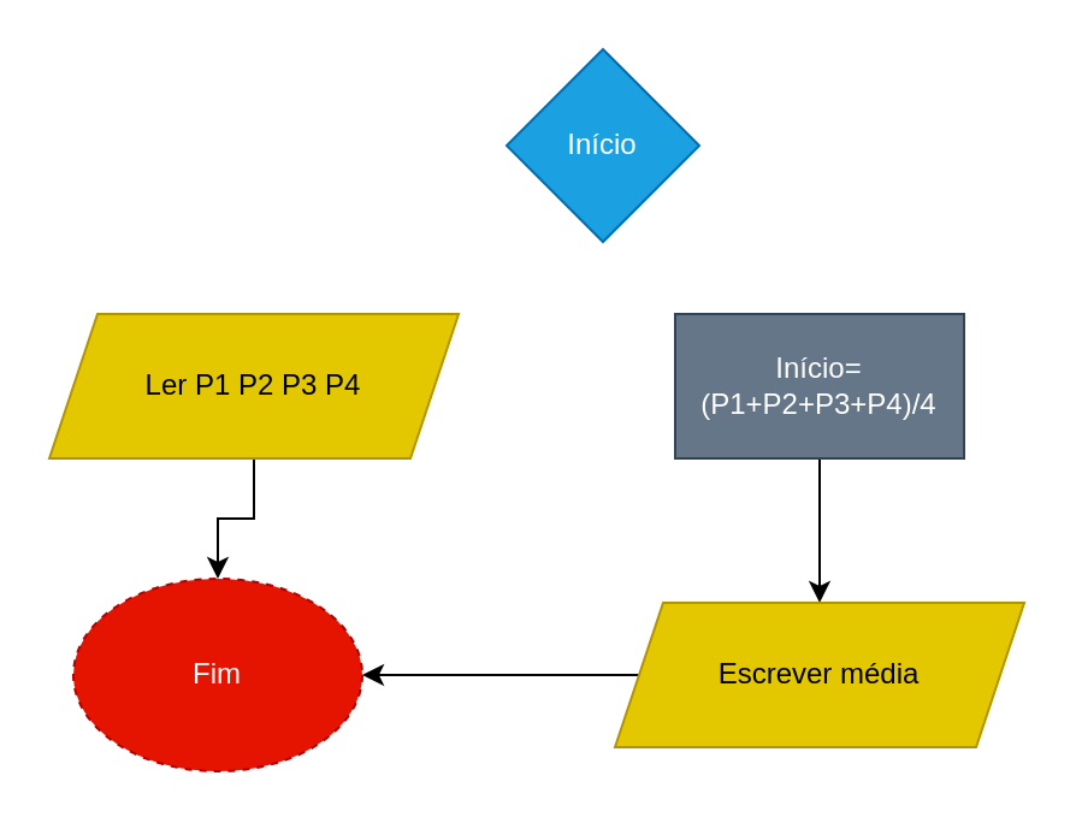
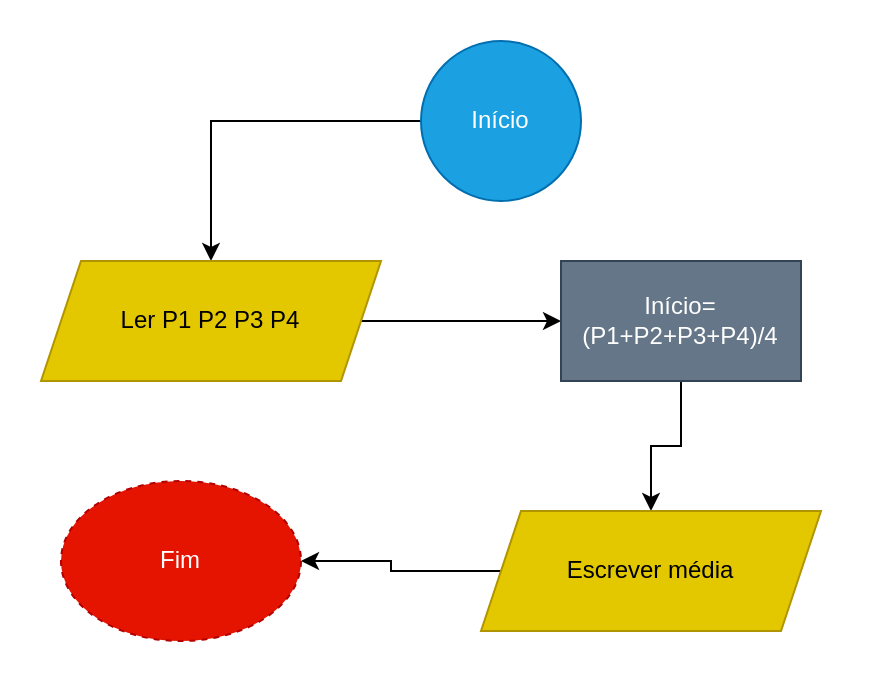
  <mxCell id="0" />
  <mxCell id="1" parent="0" />
- <mxCell id="3" value="Início" style="rhombus;whiteSpace=wrap;html=1;aspect=fixed;fillColor=#1ba1e2;fontColor=#ffffff;strokeColor=#006EAF;" vertex="1" parent="1"><mxGeometry x="210" y="20" width="80" height="80" as="geometry" /></mxCell>
- <mxCell id="4" value="" style="edgeStyle=orthogonalEdgeStyle;rounded=0;orthogonalLoop=1;jettySize=auto;html=1;" edge="1" parent="1" source="5" target="10"><mxGeometry relative="1" as="geometry" /></mxCell>
+ <mxCell id="2" value="" style="edgeStyle=orthogonalEdgeStyle;rounded=0;orthogonalLoop=1;jettySize=auto;html=1;" edge="1" parent="1" source="3" target="5"><mxGeometry relative="1" as="geometry" /></mxCell>
+ <mxCell id="3" value="Início" style="ellipse;whiteSpace=wrap;html=1;aspect=fixed;fillColor=#1ba1e2;fontColor=#ffffff;strokeColor=#006EAF;" vertex="1" parent="1"><mxGeometry x="210" y="20" width="80" height="80" as="geometry" /></mxCell>
+ <mxCell id="4" value="" style="edgeStyle=orthogonalEdgeStyle;rounded=0;orthogonalLoop=1;jettySize=auto;html=1;" edge="1" parent="1" source="5" target="7"><mxGeometry relative="1" as="geometry" /></mxCell>
  <mxCell id="5" value="Ler P1 P2 P3 P4" style="shape=parallelogram;perimeter=parallelogramPerimeter;whiteSpace=wrap;html=1;fixedSize=1;fillColor=#e3c800;fontColor=#000000;strokeColor=#B09500;" vertex="1" parent="1"><mxGeometry x="20" y="130" width="170" height="60" as="geometry" /></mxCell>
  <mxCell id="6" value="" style="edgeStyle=orthogonalEdgeStyle;rounded=0;orthogonalLoop=1;jettySize=auto;html=1;" edge="1" parent="1" source="7" target="9"><mxGeometry relative="1" as="geometry" /></mxCell>
  <mxCell id="7" value="Início= (P1+P2+P3+P4)/4" style="rounded=0;whiteSpace=wrap;html=1;fillColor=#647687;fontColor=#ffffff;strokeColor=#314354;" vertex="1" parent="1"><mxGeometry x="280" y="130" width="120" height="60" as="geometry" /></mxCell>
  <mxCell id="8" value="" style="edgeStyle=orthogonalEdgeStyle;rounded=0;orthogonalLoop=1;jettySize=auto;html=1;" edge="1" parent="1" source="9" target="10"><mxGeometry relative="1" as="geometry" /></mxCell>
- <mxCell id="9" value="Escrever média" style="shape=parallelogram;perimeter=parallelogramPerimeter;whiteSpace=wrap;html=1;fixedSize=1;fillColor=#e3c800;fontColor=#000000;strokeColor=#B09500;" vertex="1" parent="1"><mxGeometry x="255" y="250" width="170" height="60" as="geometry" /></mxCell>
+ <mxCell id="9" value="Escrever média" style="shape=parallelogram;perimeter=parallelogramPerimeter;whiteSpace=wrap;html=1;fixedSize=1;fillColor=#e3c800;fontColor=#000000;strokeColor=#B09500;" vertex="1" parent="1"><mxGeometry x="240" y="255" width="170" height="60" as="geometry" /></mxCell>
  <mxCell id="10" value="Fim" style="ellipse;whiteSpace=wrap;html=1;fillColor=#e51400;fontColor=#ffffff;strokeColor=#B20000;dashed=1;" vertex="1" parent="1"><mxGeometry x="30" y="240" width="120" height="80" as="geometry" /></mxCell>
